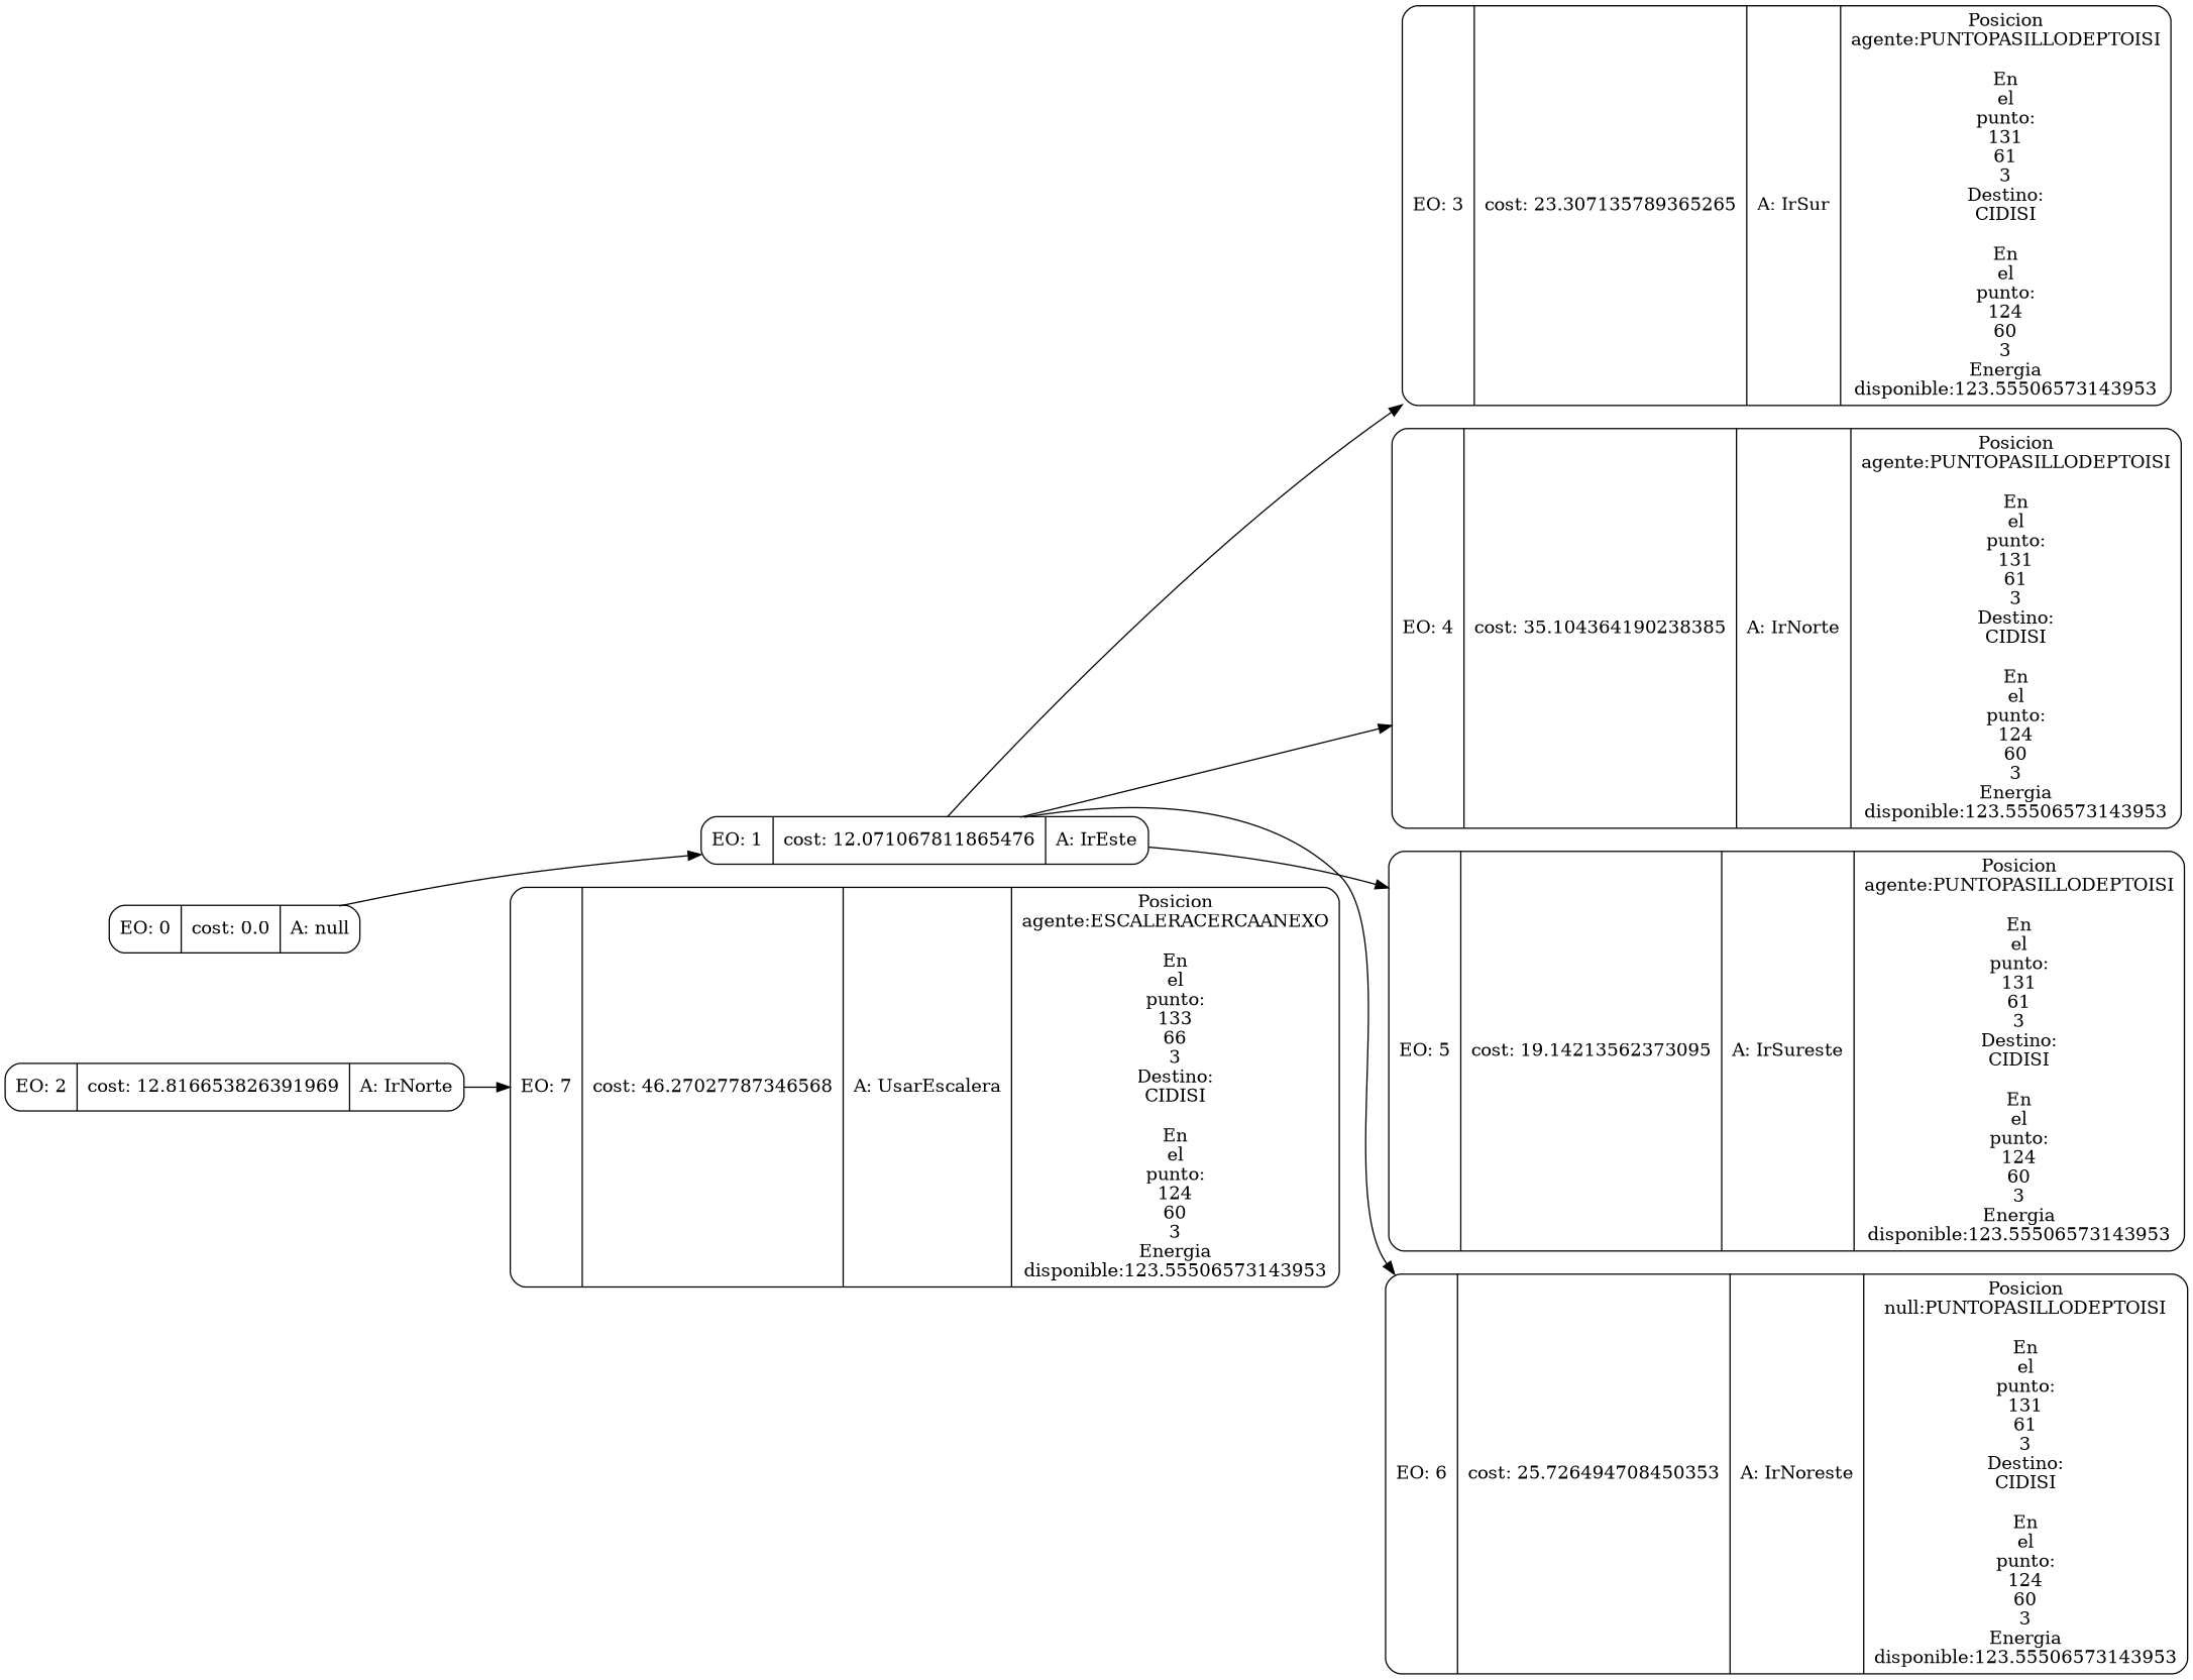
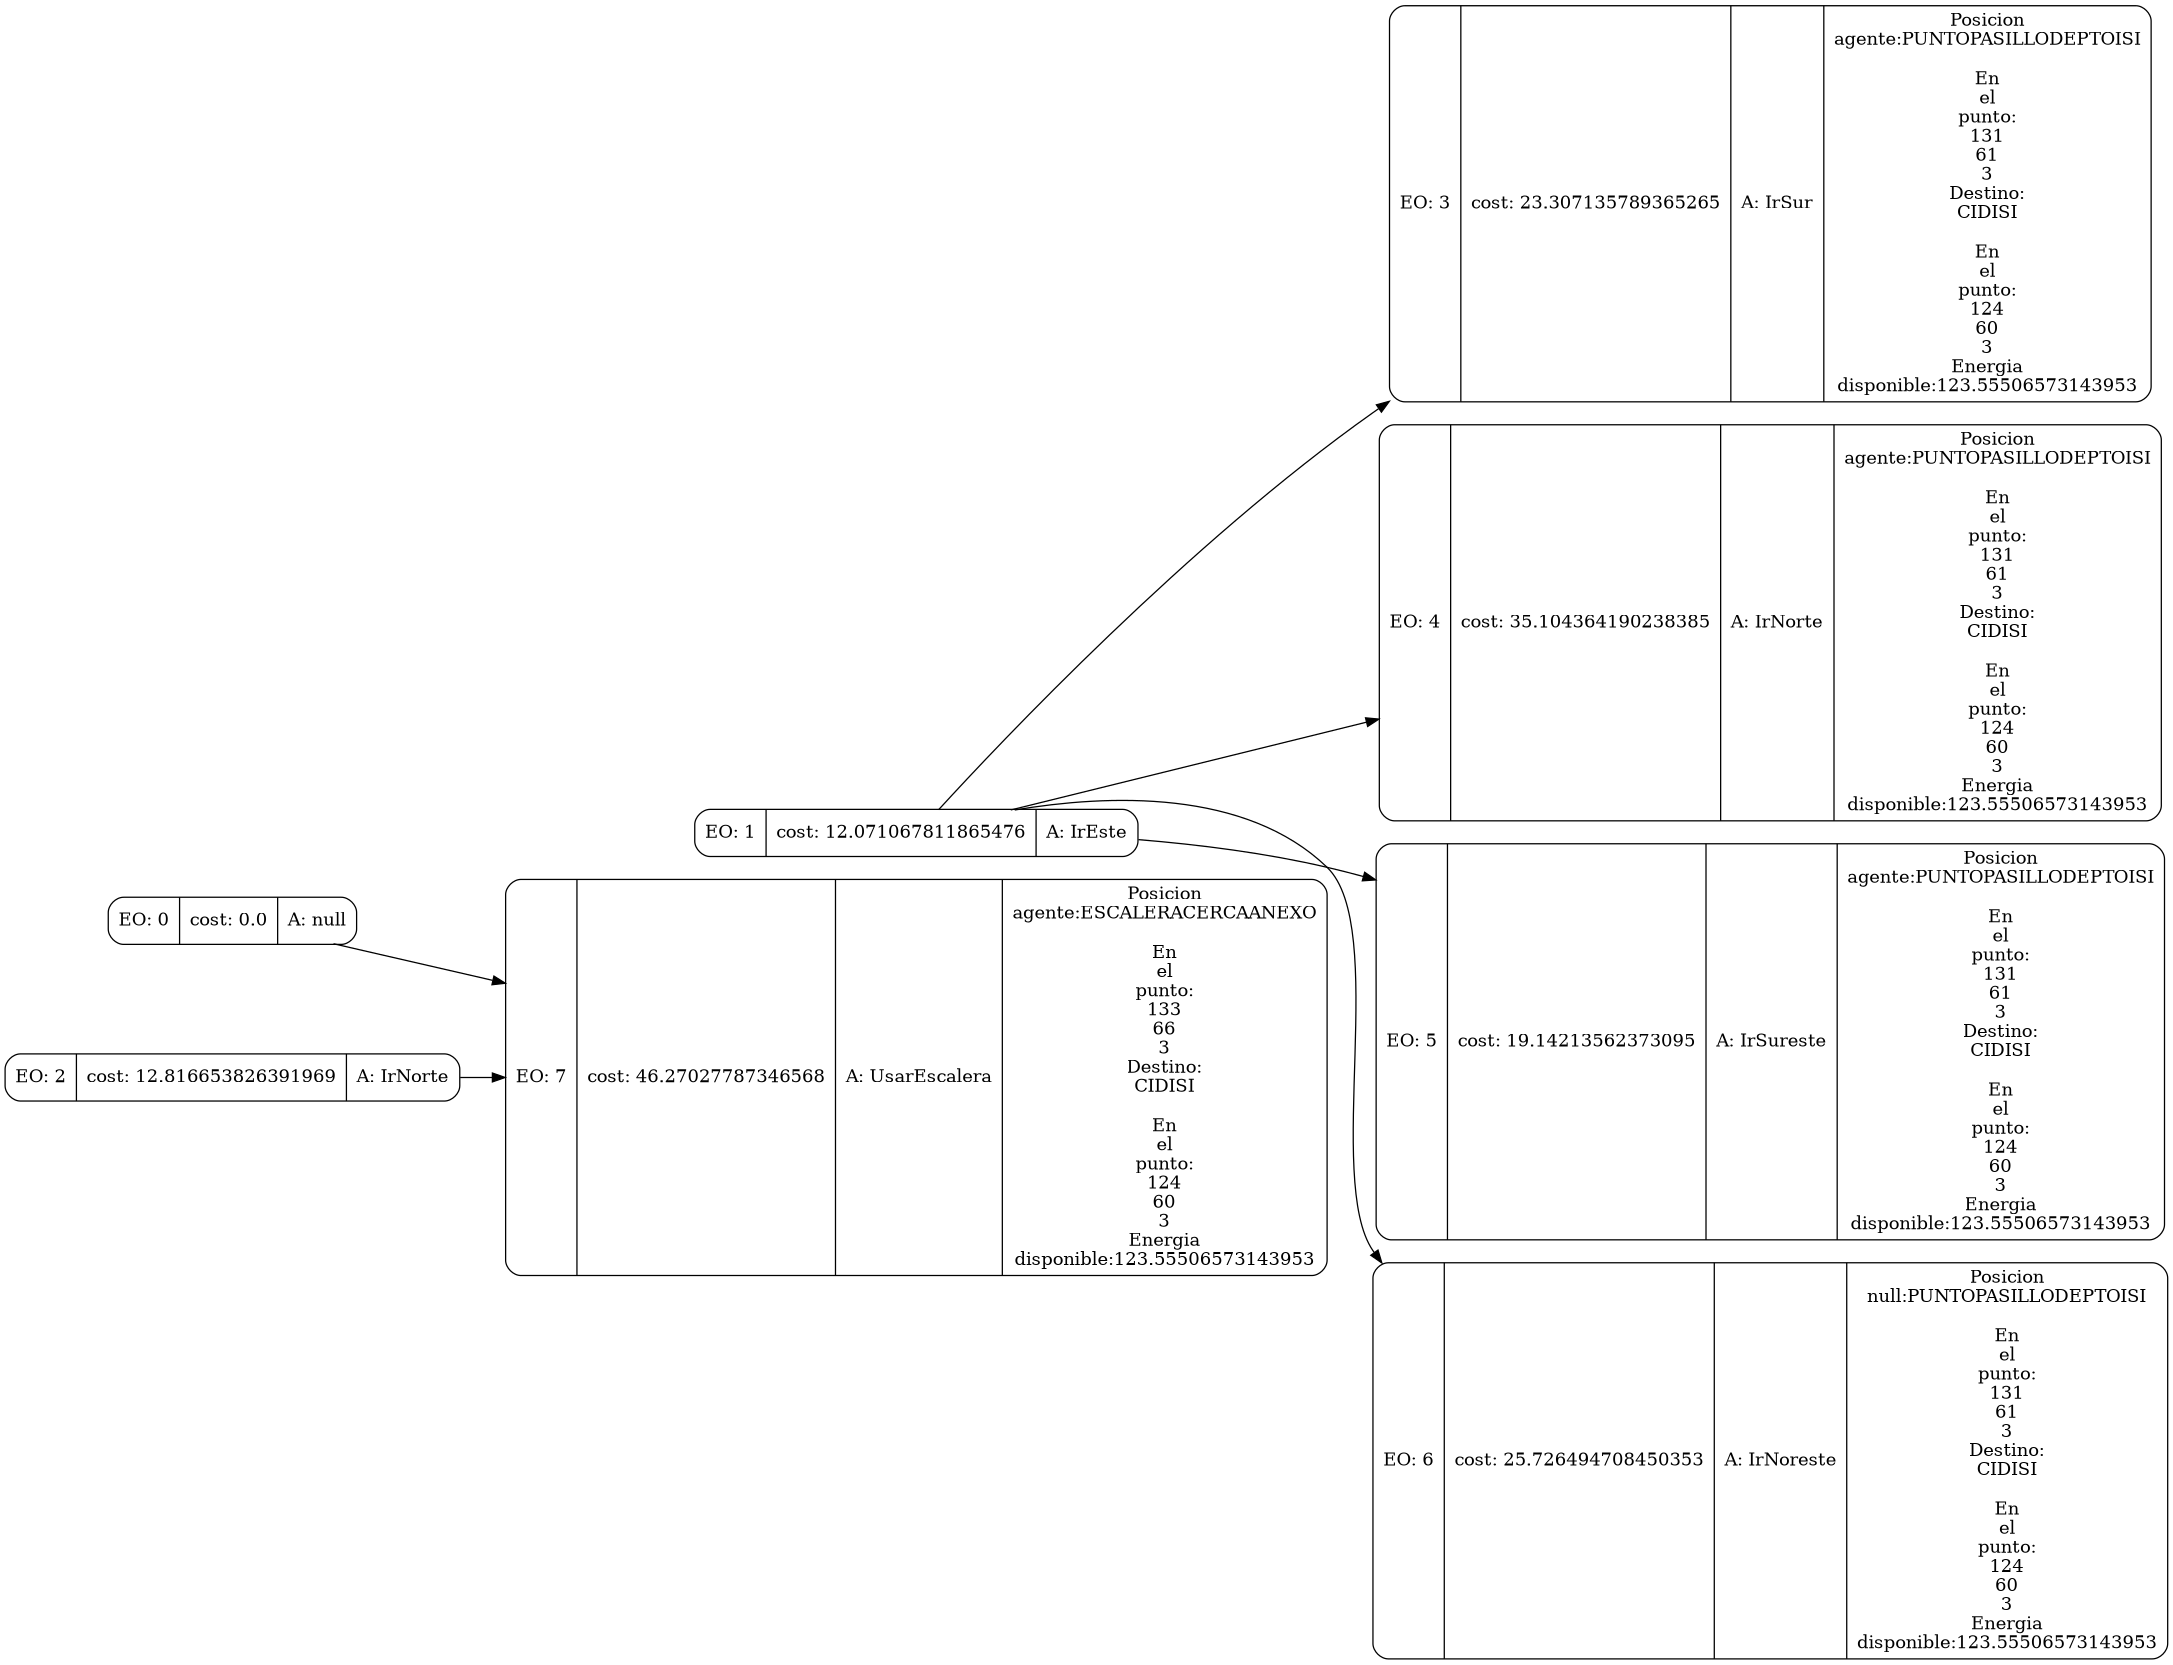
  digraph {
    rankdir=LR
    node [shape=Mrecord]
    n1 [label="{EO: 0|cost: 0.0|A: null}"]
    n2 [label="{EO: 1|cost: 12.071067811865476|A: IrEste}"]
    n3 [label="{EO: 3|cost: 23.307135789365265|A: IrSur|Posicion\nagente:PUNTOPASILLODEPTOISI\n\nEn\nel\npunto:\n131\n61\n3\nDestino:\nCIDISI\n\nEn\nel\npunto:\n124\n60\n3\nEnergia\ndisponible:123.55506573143953\n}"]
    n4 [label="{EO: 4|cost: 35.104364190238385|A: IrNorte|Posicion\nagente:PUNTOPASILLODEPTOISI\n\nEn\nel\npunto:\n131\n61\n3\nDestino:\nCIDISI\n\nEn\nel\npunto:\n124\n60\n3\nEnergia\ndisponible:123.55506573143953\n}"]
    n5 [label="{EO: 5|cost: 19.14213562373095|A: IrSureste|Posicion\nagente:PUNTOPASILLODEPTOISI\n\nEn\nel\npunto:\n131\n61\n3\nDestino:\nCIDISI\n\nEn\nel\npunto:\n124\n60\n3\nEnergia\ndisponible:123.55506573143953\n}"]
    n6 [label="{EO: 6|cost: 25.726494708450353|A: IrNoreste|Posicion\nnull:PUNTOPASILLODEPTOISI\n\nEn\nel\npunto:\n131\n61\n3\nDestino:\nCIDISI\n\nEn\nel\npunto:\n124\n60\n3\nEnergia\ndisponible:123.55506573143953\n}"]
    n7 [label="{EO: 2|cost: 12.816653826391969|A: IrNorte}"]
    n8 [label="{EO: 7|cost: 46.27027787346568|A: UsarEscalera|Posicion\nagente:ESCALERACERCAANEXO\n\nEn\nel\npunto:\n133\n66\n3\nDestino:\nCIDISI\n\nEn\nel\npunto:\n124\n60\n3\nEnergia\ndisponible:123.55506573143953\n}"]
-   n1 -> n2
+   n1 -> n8
    n2 -> n3
    n2 -> n4
    n2 -> n5
    n2 -> n6
    n7 -> n8
  }
